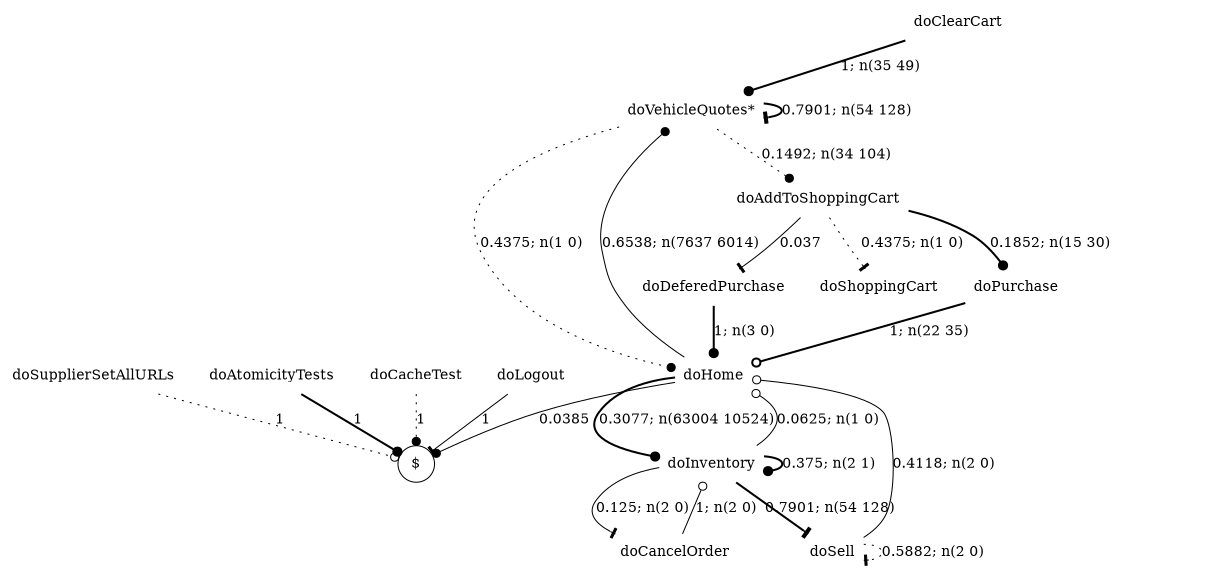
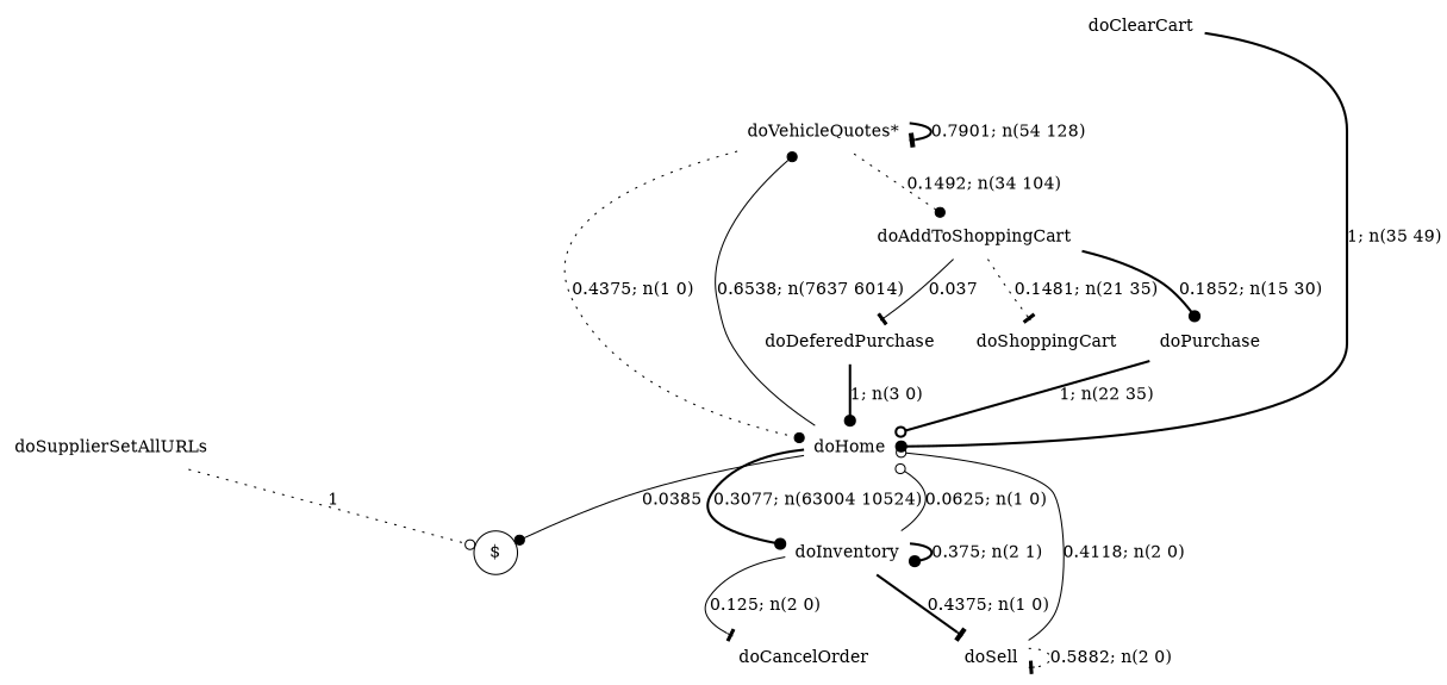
  digraph {
    node [shape=none]
    edge [arrowhead=dot style=bold]
    n1 [label="doVehicleQuotes*"]
    n2 [label=doAddToShoppingCart]
    n3 [label=doHome]
    n4 [label=doDeferedPurchase]
    n5 [label=doShoppingCart]
    n6 [label=doPurchase]
    "$" [shape=circle]
    n8 [label=doInventory]
    n9 [label=doSupplierSetAllURLs]
-   n10 [label=doAtomicityTests]
-   n11 [label=doCacheTest]
    n12 [label=doSell]
    n13 [label=doCancelOrder]
    n14 [label=doClearCart]
-   n15 [label=doLogout]
    n1 -> n1 [arrowhead=tee label="0.7901; n(54 128)"]
    n1 -> n2 [label="0.1492; n(34 104)" style=dotted]
    n1 -> n3 [label="0.4375; n(1 0)" style=dotted]
    n2 -> n4 [arrowhead=tee label=0.037 style=solid]
-   n2 -> n5 [arrowhead=tee label="0.4375; n(1 0)" style=dotted]
+   n2 -> n5 [arrowhead=tee label="0.1481; n(21 35)" style=dotted]
    n2 -> n6 [label="0.1852; n(15 30)"]
    n3 -> n1 [label="0.6538; n(7637 6014)" style=solid]
    n3 -> "$" [label=0.0385 style=solid]
    n3 -> n8 [label="0.3077; n(63004 10524)"]
    n4 -> n3 [label="1; n(3 0)"]
    n6 -> n3 [arrowhead=odot label="1; n(22 35)"]
    n8 -> n3 [arrowhead=odot label="0.0625; n(1 0)" style=solid]
    n8 -> n8 [label="0.375; n(2 1)"]
-   n8 -> n12 [arrowhead=tee label="0.7901; n(54 128)"]
+   n8 -> n12 [arrowhead=tee label="0.4375; n(1 0)"]
    n8 -> n13 [arrowhead=tee label="0.125; n(2 0)" style=solid]
    n9 -> "$" [arrowhead=odot label=1 style=dotted]
-   n10 -> "$" [label=1]
-   n11 -> "$" [label=1 style=dotted]
    n12 -> n3 [arrowhead=odot label="0.4118; n(2 0)" style=solid]
    n12 -> n12 [arrowhead=tee label="0.5882; n(2 0)" style=dotted]
-   n13 -> n8 [arrowhead=odot label="1; n(2 0)" style=solid]
-   n14 -> n1 [label="1; n(35 49)"]
-   n15 -> "$" [arrowhead=tee label=1 style=solid]
+   n14 -> n3 [label="1; n(35 49)"]
  }
